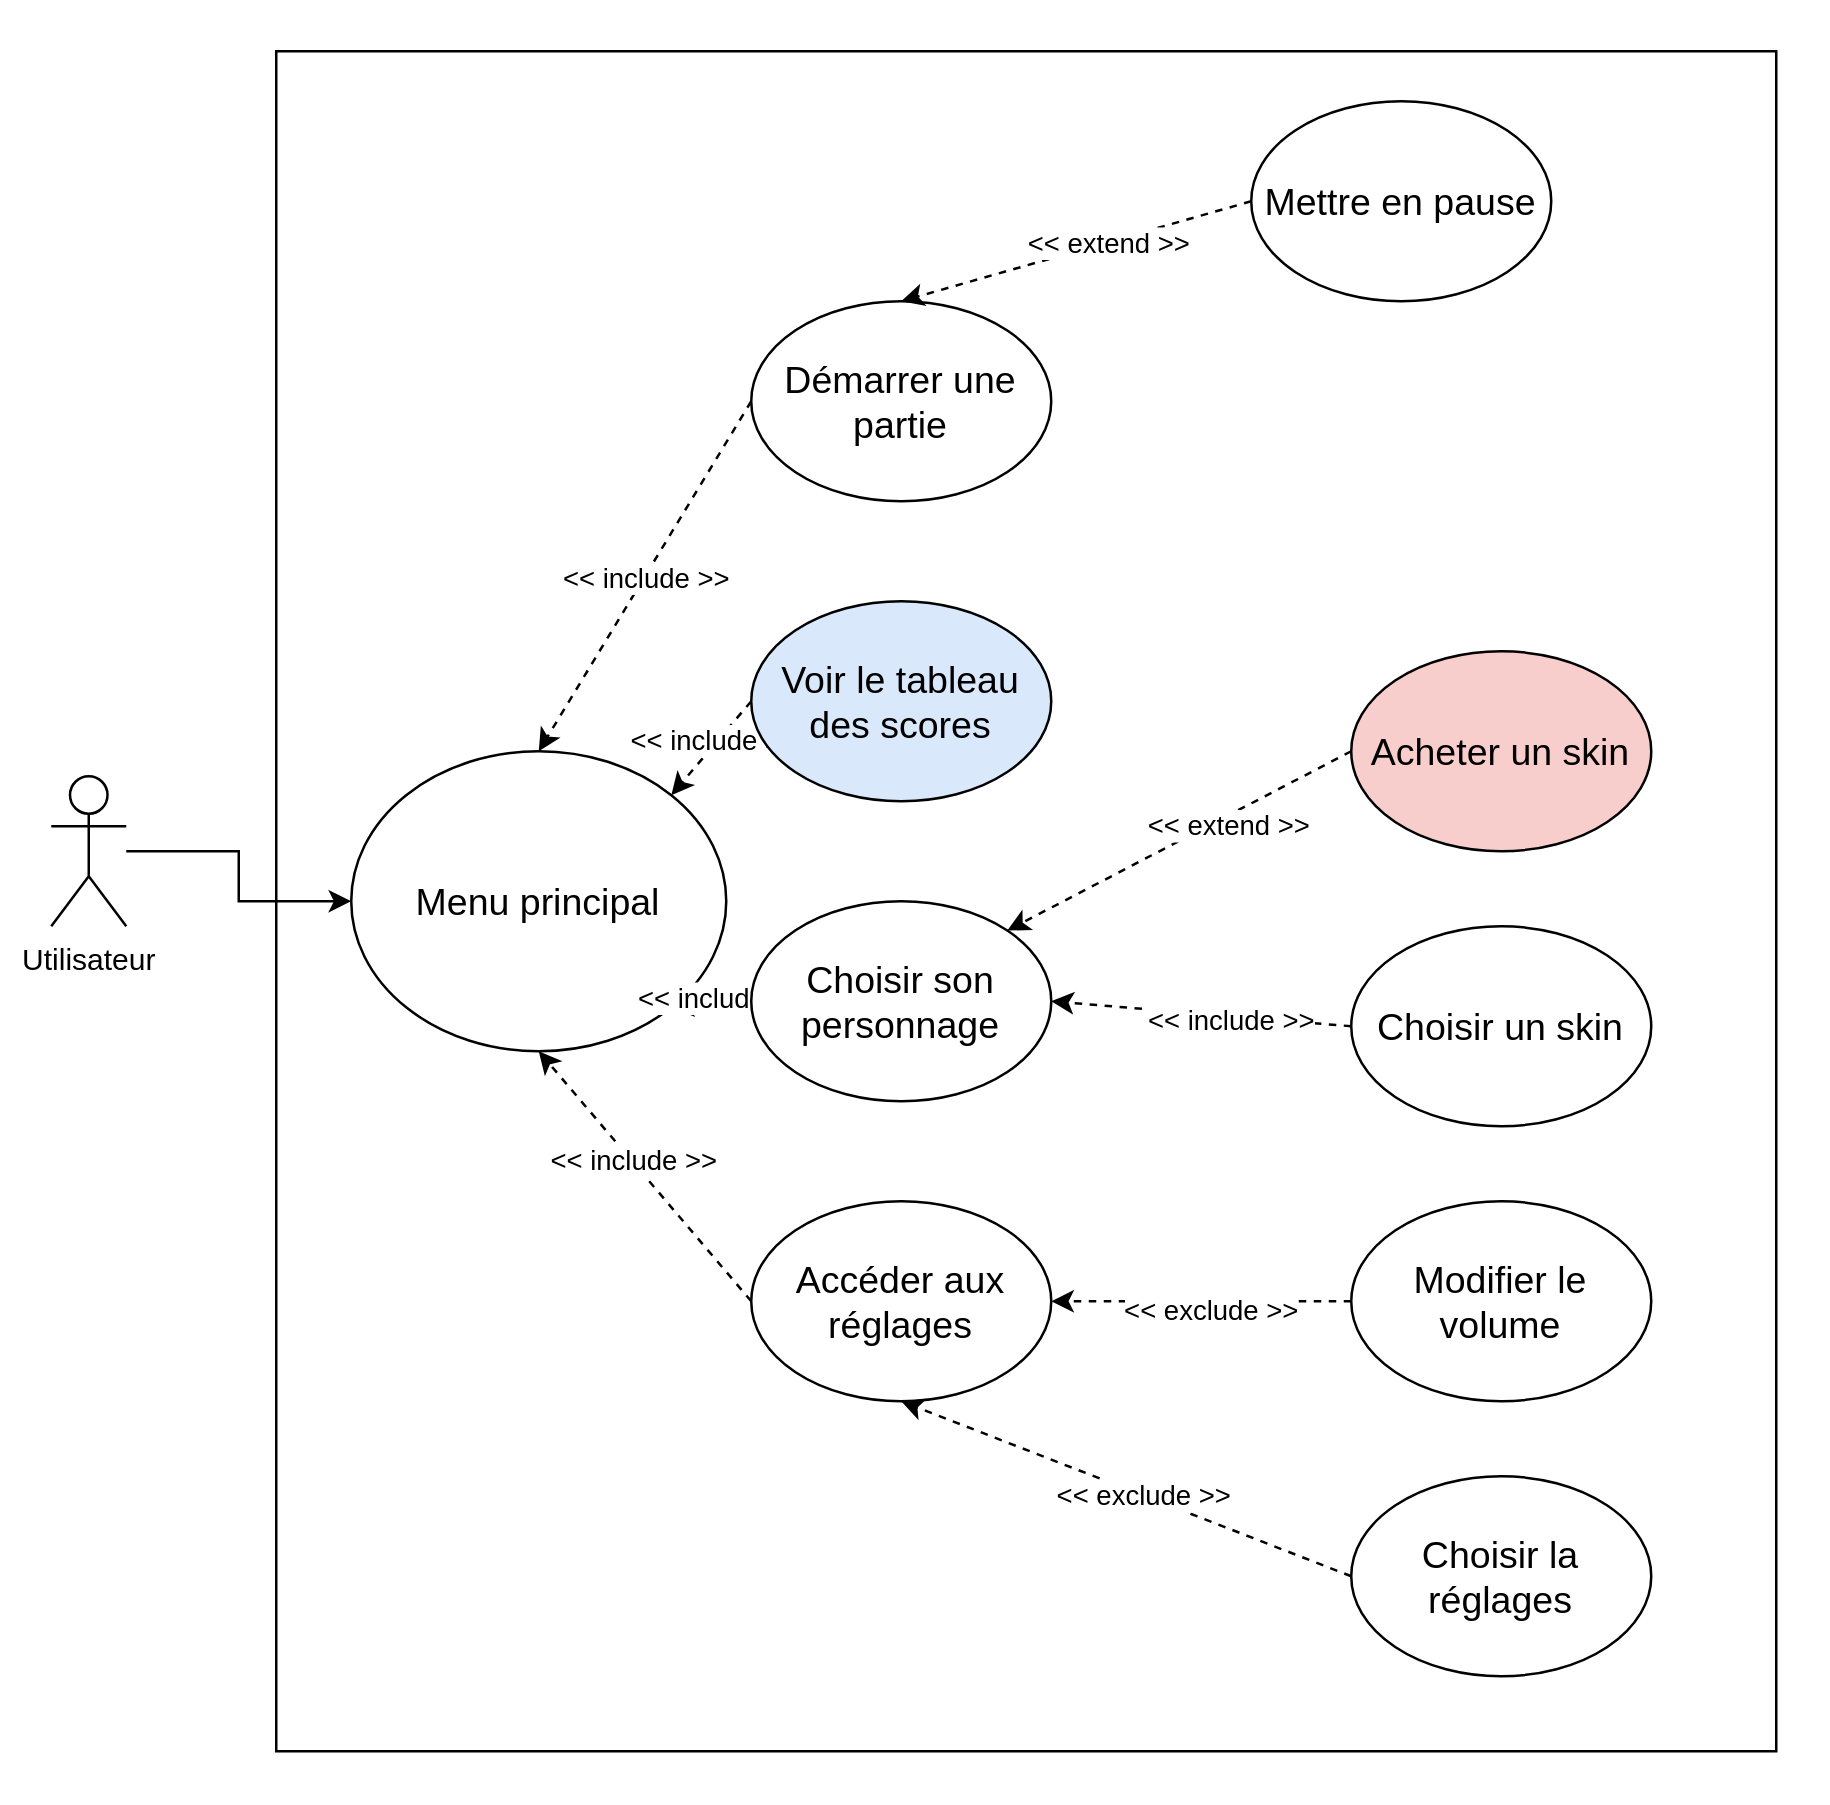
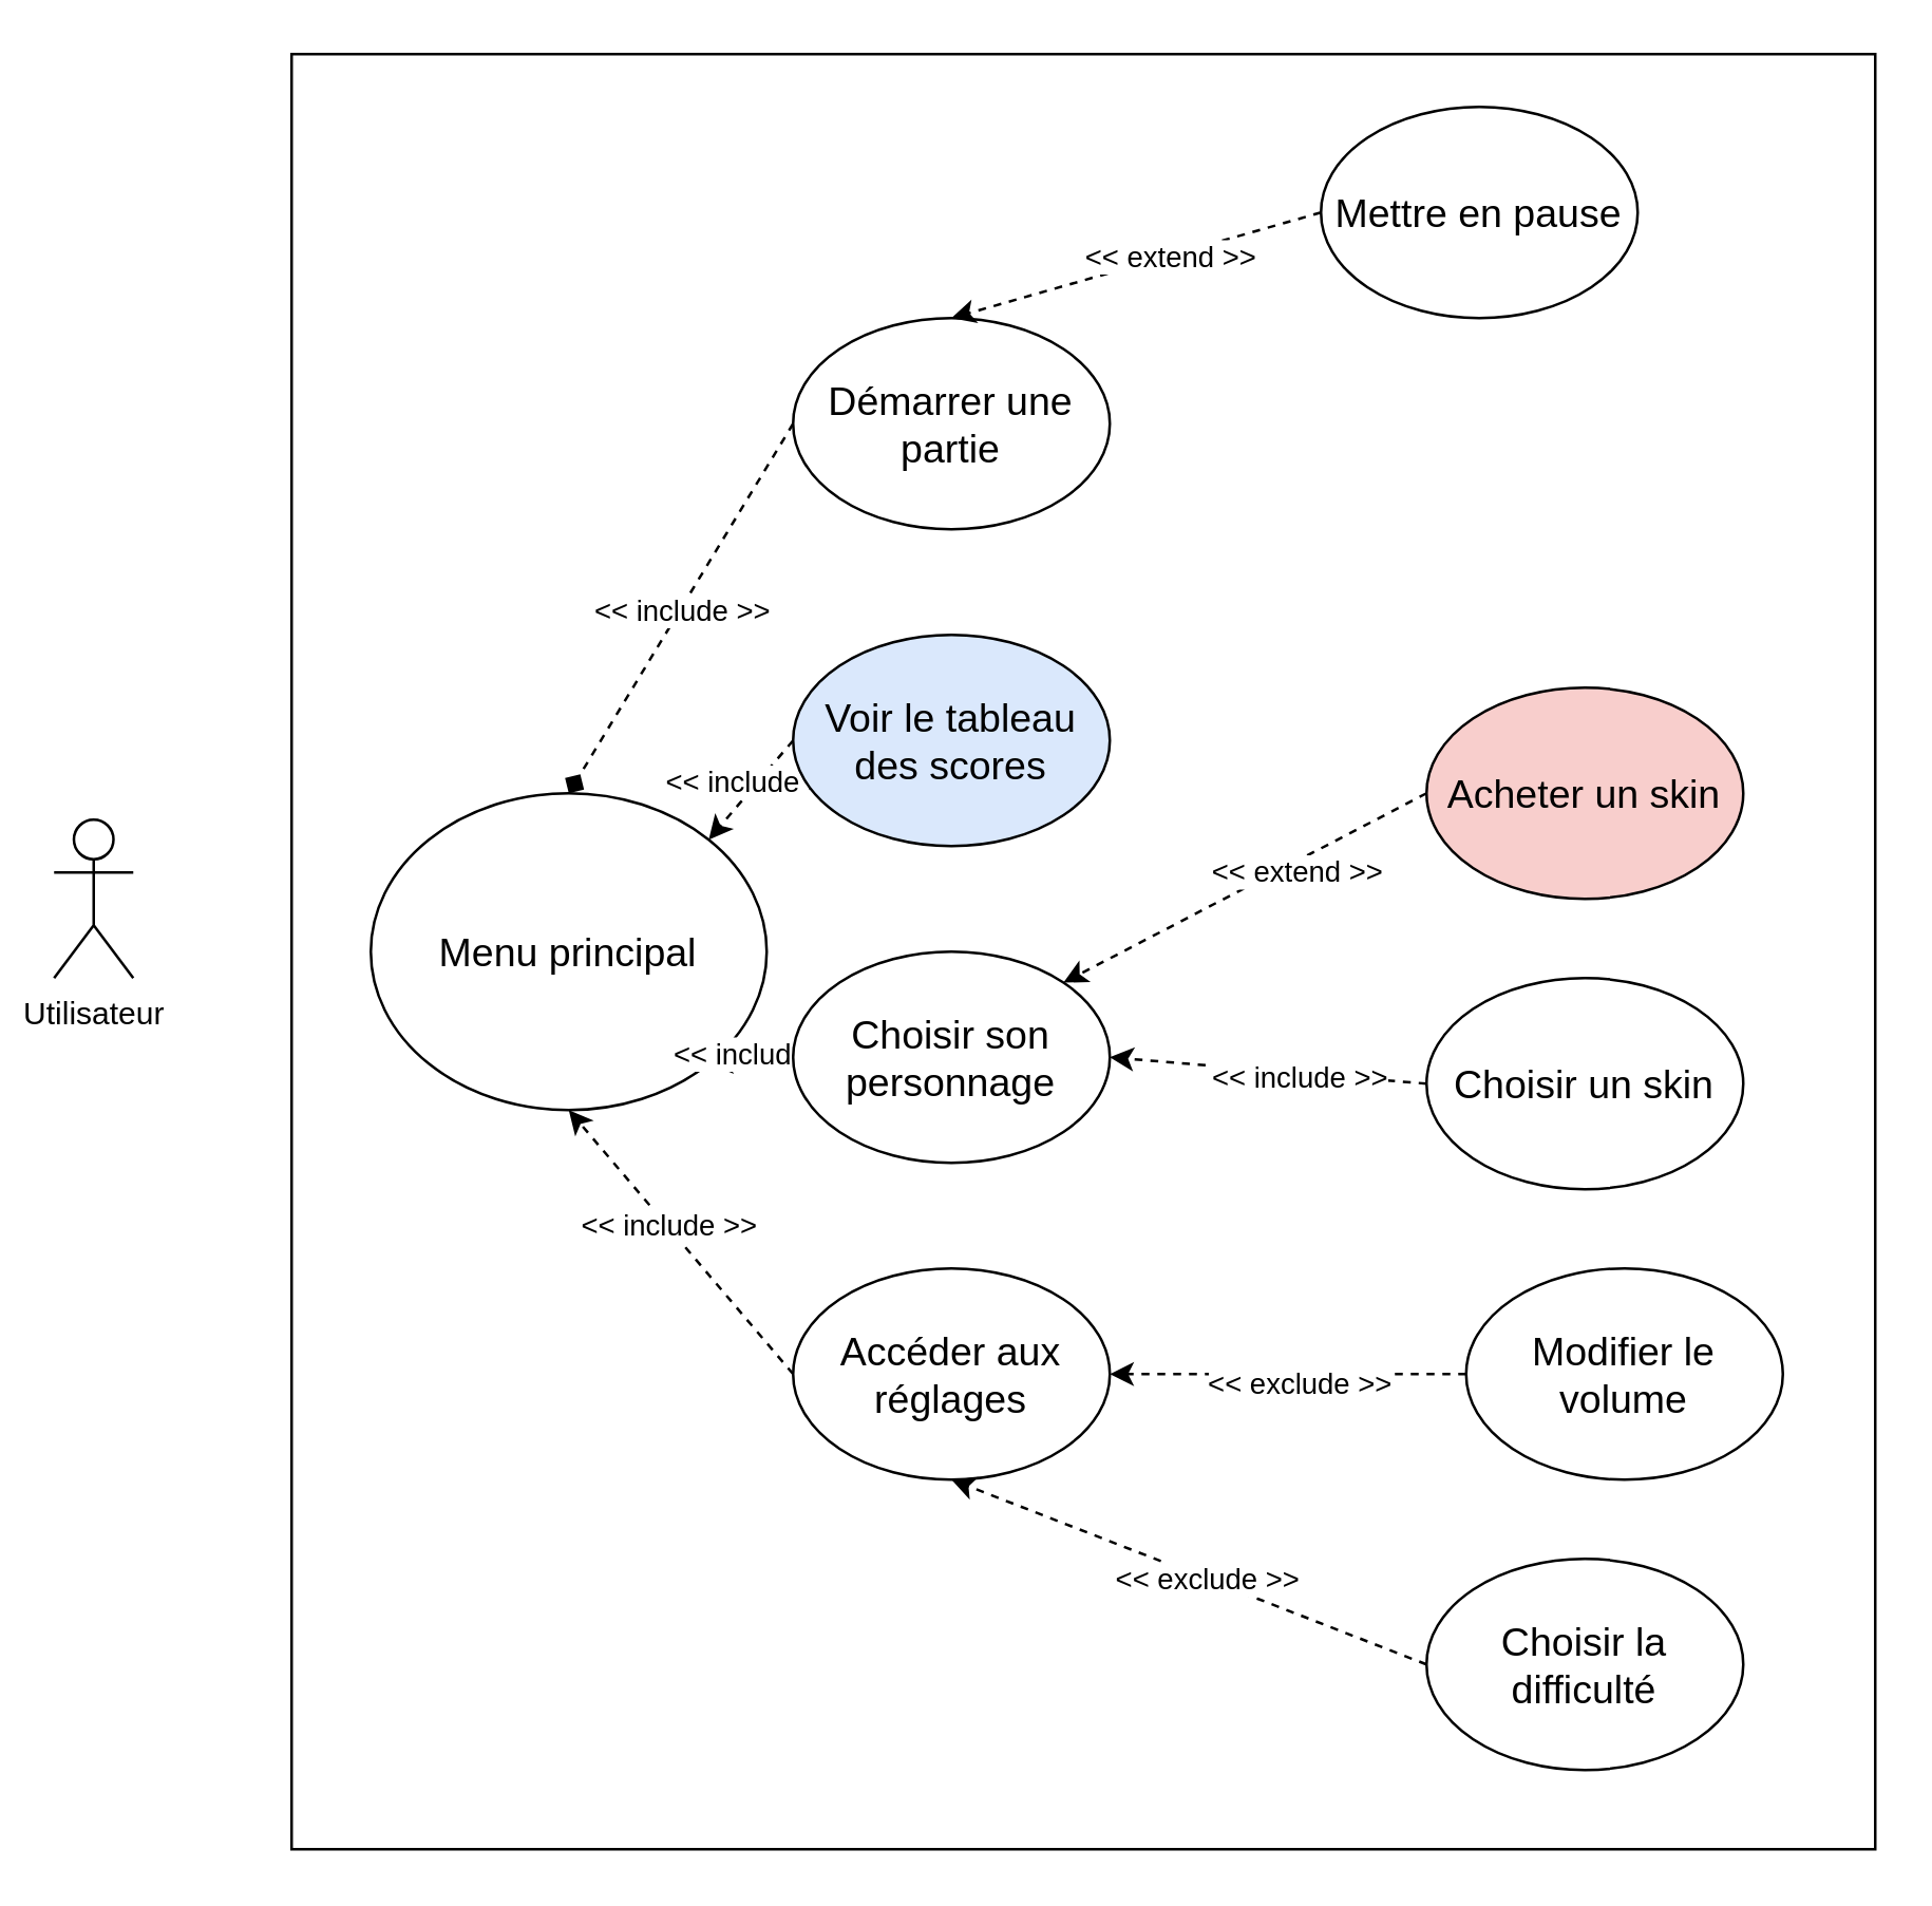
  <mxCell id="0" />
  <mxCell id="1" parent="0" />
  <mxCell id="2" value="" style="rounded=0;whiteSpace=wrap;html=1;fillColor=none;" parent="1" vertex="1"><mxGeometry x="110" y="20" width="600" height="680" as="geometry" /></mxCell>
  <mxCell id="3" style="edgeStyle=orthogonalEdgeStyle;rounded=0;orthogonalLoop=1;jettySize=auto;html=1;exitX=0;exitY=0.5;exitDx=0;exitDy=0;entryX=0;entryY=0.5;entryDx=0;entryDy=0;" parent="1" edge="1"><mxGeometry relative="1" as="geometry"><mxPoint x="290" y="125" as="targetPoint" /><Array as="points"><mxPoint x="220" y="230" /><mxPoint x="220" y="125" /></Array></mxGeometry></mxCell>
- <mxCell id="4" value="" style="edgeStyle=orthogonalEdgeStyle;rounded=0;orthogonalLoop=1;jettySize=auto;html=1;" parent="1" source="5" target="6" edge="1"><mxGeometry relative="1" as="geometry" /></mxCell>
  <mxCell id="5" value="Utilisateur" style="shape=umlActor;verticalLabelPosition=bottom;verticalAlign=top;html=1;outlineConnect=0;" parent="1" vertex="1"><mxGeometry x="20" y="310" width="30" height="60" as="geometry" /></mxCell>
  <mxCell id="6" value="Menu principal" style="ellipse;whiteSpace=wrap;html=1;fontSize=15;" parent="1" vertex="1"><mxGeometry x="140" y="300" width="150" height="120" as="geometry" /></mxCell>
- <mxCell id="7" style="orthogonalLoop=1;jettySize=auto;html=1;exitX=0;exitY=0.5;exitDx=0;exitDy=0;entryX=0.5;entryY=0;entryDx=0;entryDy=0;dashed=1;" parent="1" source="9" target="6" edge="1"><mxGeometry relative="1" as="geometry" /></mxCell>
+ <mxCell id="7" style="orthogonalLoop=1;jettySize=auto;html=1;exitX=0;exitY=0.5;exitDx=0;exitDy=0;entryX=0.5;entryY=0;entryDx=0;entryDy=0;dashed=1;endArrow=diamond;" parent="1" source="9" target="6" edge="1"><mxGeometry relative="1" as="geometry" /></mxCell>
  <mxCell id="8" value="&amp;lt;&amp;lt; include &amp;gt;&amp;gt;" style="edgeLabel;html=1;align=center;verticalAlign=middle;resizable=0;points=[];" parent="7" vertex="1" connectable="0"><mxGeometry x="-0.002" relative="1" as="geometry"><mxPoint as="offset" /></mxGeometry></mxCell>
  <mxCell id="9" value="Démarrer une partie" style="ellipse;whiteSpace=wrap;html=1;fontSize=15;" parent="1" vertex="1"><mxGeometry x="300" y="120" width="120" height="80" as="geometry" /></mxCell>
  <mxCell id="10" style="orthogonalLoop=1;jettySize=auto;html=1;exitX=0;exitY=0.5;exitDx=0;exitDy=0;entryX=1;entryY=0;entryDx=0;entryDy=0;rounded=1;dashed=1;" parent="1" source="12" target="6" edge="1"><mxGeometry relative="1" as="geometry" /></mxCell>
  <mxCell id="11" value="&amp;lt;&amp;lt; include &amp;gt;&amp;gt;" style="edgeLabel;html=1;align=center;verticalAlign=middle;resizable=0;points=[];" parent="10" vertex="1" connectable="0"><mxGeometry x="-0.09" y="-2" relative="1" as="geometry"><mxPoint as="offset" /></mxGeometry></mxCell>
  <mxCell id="12" value="Voir le tableau des scores" style="ellipse;whiteSpace=wrap;html=1;fontSize=15;fillColor=#dae8fc;" parent="1" vertex="1"><mxGeometry x="300" y="240" width="120" height="80" as="geometry" /></mxCell>
  <mxCell id="13" style="orthogonalLoop=1;jettySize=auto;html=1;exitX=0;exitY=0.5;exitDx=0;exitDy=0;entryX=1;entryY=1;entryDx=0;entryDy=0;rounded=1;dashed=1;" parent="1" source="15" target="6" edge="1"><mxGeometry relative="1" as="geometry" /></mxCell>
  <mxCell id="14" value="&amp;lt;&amp;lt; include &amp;gt;&amp;gt;" style="edgeLabel;html=1;align=center;verticalAlign=middle;resizable=0;points=[];" parent="13" vertex="1" connectable="0"><mxGeometry x="-0.238" y="-2" relative="1" as="geometry"><mxPoint as="offset" /></mxGeometry></mxCell>
  <mxCell id="15" value="Choisir son personnage" style="ellipse;whiteSpace=wrap;html=1;fontSize=15;" parent="1" vertex="1"><mxGeometry x="300" y="360" width="120" height="80" as="geometry" /></mxCell>
  <mxCell id="16" style="orthogonalLoop=1;jettySize=auto;html=1;exitX=0;exitY=0.5;exitDx=0;exitDy=0;entryX=0.5;entryY=1;entryDx=0;entryDy=0;rounded=1;dashed=1;" parent="1" source="18" target="6" edge="1"><mxGeometry relative="1" as="geometry" /></mxCell>
  <mxCell id="17" value="&amp;lt;&amp;lt; include &amp;gt;&amp;gt;" style="edgeLabel;html=1;align=center;verticalAlign=middle;resizable=0;points=[];" parent="16" vertex="1" connectable="0"><mxGeometry x="0.121" relative="1" as="geometry"><mxPoint as="offset" /></mxGeometry></mxCell>
  <mxCell id="18" value="Accéder aux réglages" style="ellipse;whiteSpace=wrap;html=1;fontSize=15;" parent="1" vertex="1"><mxGeometry x="300" y="480" width="120" height="80" as="geometry" /></mxCell>
  <mxCell id="19" style="orthogonalLoop=1;jettySize=auto;html=1;exitX=0;exitY=0.5;exitDx=0;exitDy=0;entryX=1;entryY=0.5;entryDx=0;entryDy=0;rounded=1;dashed=1;" parent="1" source="21" target="18" edge="1"><mxGeometry relative="1" as="geometry" /></mxCell>
  <mxCell id="20" value="&amp;lt;&amp;lt; exclude &amp;gt;&amp;gt;" style="edgeLabel;html=1;align=center;verticalAlign=middle;resizable=0;points=[];" parent="19" vertex="1" connectable="0"><mxGeometry x="-0.045" y="3" relative="1" as="geometry"><mxPoint as="offset" /></mxGeometry></mxCell>
- <mxCell id="21" value="Modifier le volume" style="ellipse;whiteSpace=wrap;html=1;fontSize=15;" parent="1" vertex="1"><mxGeometry x="540" y="480" width="120" height="80" as="geometry" /></mxCell>
+ <mxCell id="21" value="Modifier le volume" style="ellipse;whiteSpace=wrap;html=1;fontSize=15;" parent="1" vertex="1"><mxGeometry x="555" y="480" width="120" height="80" as="geometry" /></mxCell>
  <mxCell id="22" style="orthogonalLoop=1;jettySize=auto;html=1;exitX=0;exitY=0.5;exitDx=0;exitDy=0;entryX=0.5;entryY=1;entryDx=0;entryDy=0;rounded=1;dashed=1;" parent="1" source="24" target="18" edge="1"><mxGeometry relative="1" as="geometry" /></mxCell>
  <mxCell id="23" value="&amp;lt;&amp;lt; exclude &amp;gt;&amp;gt;" style="edgeLabel;html=1;align=center;verticalAlign=middle;resizable=0;points=[];" parent="22" vertex="1" connectable="0"><mxGeometry x="-0.071" relative="1" as="geometry"><mxPoint as="offset" /></mxGeometry></mxCell>
- <mxCell id="24" value="Choisir la réglages" style="ellipse;whiteSpace=wrap;html=1;fontSize=15;" parent="1" vertex="1"><mxGeometry x="540" y="590" width="120" height="80" as="geometry" /></mxCell>
+ <mxCell id="24" value="Choisir la difficulté" style="ellipse;whiteSpace=wrap;html=1;fontSize=15;" parent="1" vertex="1"><mxGeometry x="540" y="590" width="120" height="80" as="geometry" /></mxCell>
  <mxCell id="25" style="orthogonalLoop=1;jettySize=auto;html=1;exitX=0;exitY=0.5;exitDx=0;exitDy=0;entryX=1;entryY=0;entryDx=0;entryDy=0;rounded=1;dashed=1;" parent="1" source="27" target="15" edge="1"><mxGeometry relative="1" as="geometry" /></mxCell>
  <mxCell id="26" value="&amp;lt;&amp;lt; extend &amp;gt;&amp;gt;" style="edgeLabel;html=1;align=center;verticalAlign=middle;resizable=0;points=[];" parent="25" vertex="1" connectable="0"><mxGeometry x="-0.266" y="3" relative="1" as="geometry"><mxPoint as="offset" /></mxGeometry></mxCell>
  <mxCell id="27" value="Acheter un skin" style="ellipse;whiteSpace=wrap;html=1;fontSize=15;fillColor=#f8cecc;" parent="1" vertex="1"><mxGeometry x="540" y="260" width="120" height="80" as="geometry" /></mxCell>
  <mxCell id="28" style="orthogonalLoop=1;jettySize=auto;html=1;exitX=0;exitY=0.5;exitDx=0;exitDy=0;rounded=1;dashed=1;" parent="1" source="30" edge="1"><mxGeometry relative="1" as="geometry"><mxPoint x="420" y="400" as="targetPoint" /></mxGeometry></mxCell>
  <mxCell id="29" value="&amp;lt;&amp;lt; include &amp;gt;&amp;gt;" style="edgeLabel;html=1;align=center;verticalAlign=middle;resizable=0;points=[];" parent="28" vertex="1" connectable="0"><mxGeometry x="-0.183" y="2" relative="1" as="geometry"><mxPoint as="offset" /></mxGeometry></mxCell>
  <mxCell id="30" value="Choisir un skin" style="ellipse;whiteSpace=wrap;html=1;fontSize=15;" parent="1" vertex="1"><mxGeometry x="540" y="370" width="120" height="80" as="geometry" /></mxCell>
  <mxCell id="31" style="orthogonalLoop=1;jettySize=auto;html=1;exitX=0;exitY=0.5;exitDx=0;exitDy=0;entryX=0.5;entryY=0;entryDx=0;entryDy=0;rounded=1;dashed=1;" parent="1" source="33" target="9" edge="1"><mxGeometry relative="1" as="geometry" /></mxCell>
  <mxCell id="32" value="&amp;lt;&amp;lt; extend &amp;gt;&amp;gt;" style="edgeLabel;html=1;align=center;verticalAlign=middle;resizable=0;points=[];" parent="31" vertex="1" connectable="0"><mxGeometry x="-0.182" relative="1" as="geometry"><mxPoint as="offset" /></mxGeometry></mxCell>
  <mxCell id="33" value="Mettre en pause" style="ellipse;whiteSpace=wrap;html=1;fontSize=15;" parent="1" vertex="1"><mxGeometry x="500" y="40" width="120" height="80" as="geometry" /></mxCell>
